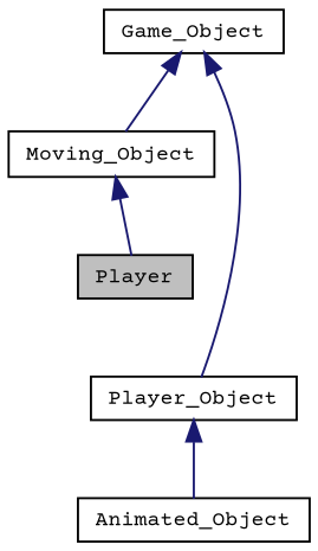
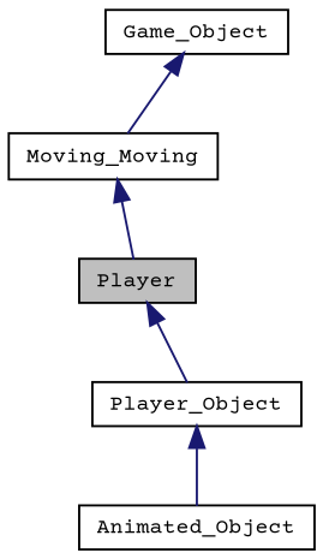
  digraph {
    fontname="Courier Prime"
    node [color=black fillcolor=white fontname="Courier Prime" fontsize=10 shape=record style=filled]
    edge [color=midnightblue dir=back fontname="Courier Prime" fontsize=10 labelfontname=Helvetica labelfontsize=10 style=solid]
    n1 [fillcolor=grey75 fontcolor=black height=0.2 label=Player width=0.4]
-   n2 [height=0.2 label=Moving_Object width=0.4]
+   n2 [height=0.2 label=Moving_Moving width=0.4]
    n3 [height=0.2 label=Animated_Object width=0.4]
    n4 [height=0.2 label=Player_Object width=0.4]
    n5 [height=0.2 label=Game_Object width=0.4]
    n2 -> n1
    n4 -> n3
    n5 -> n2
-   n5 -> n4
+   n1 -> n4
  }
